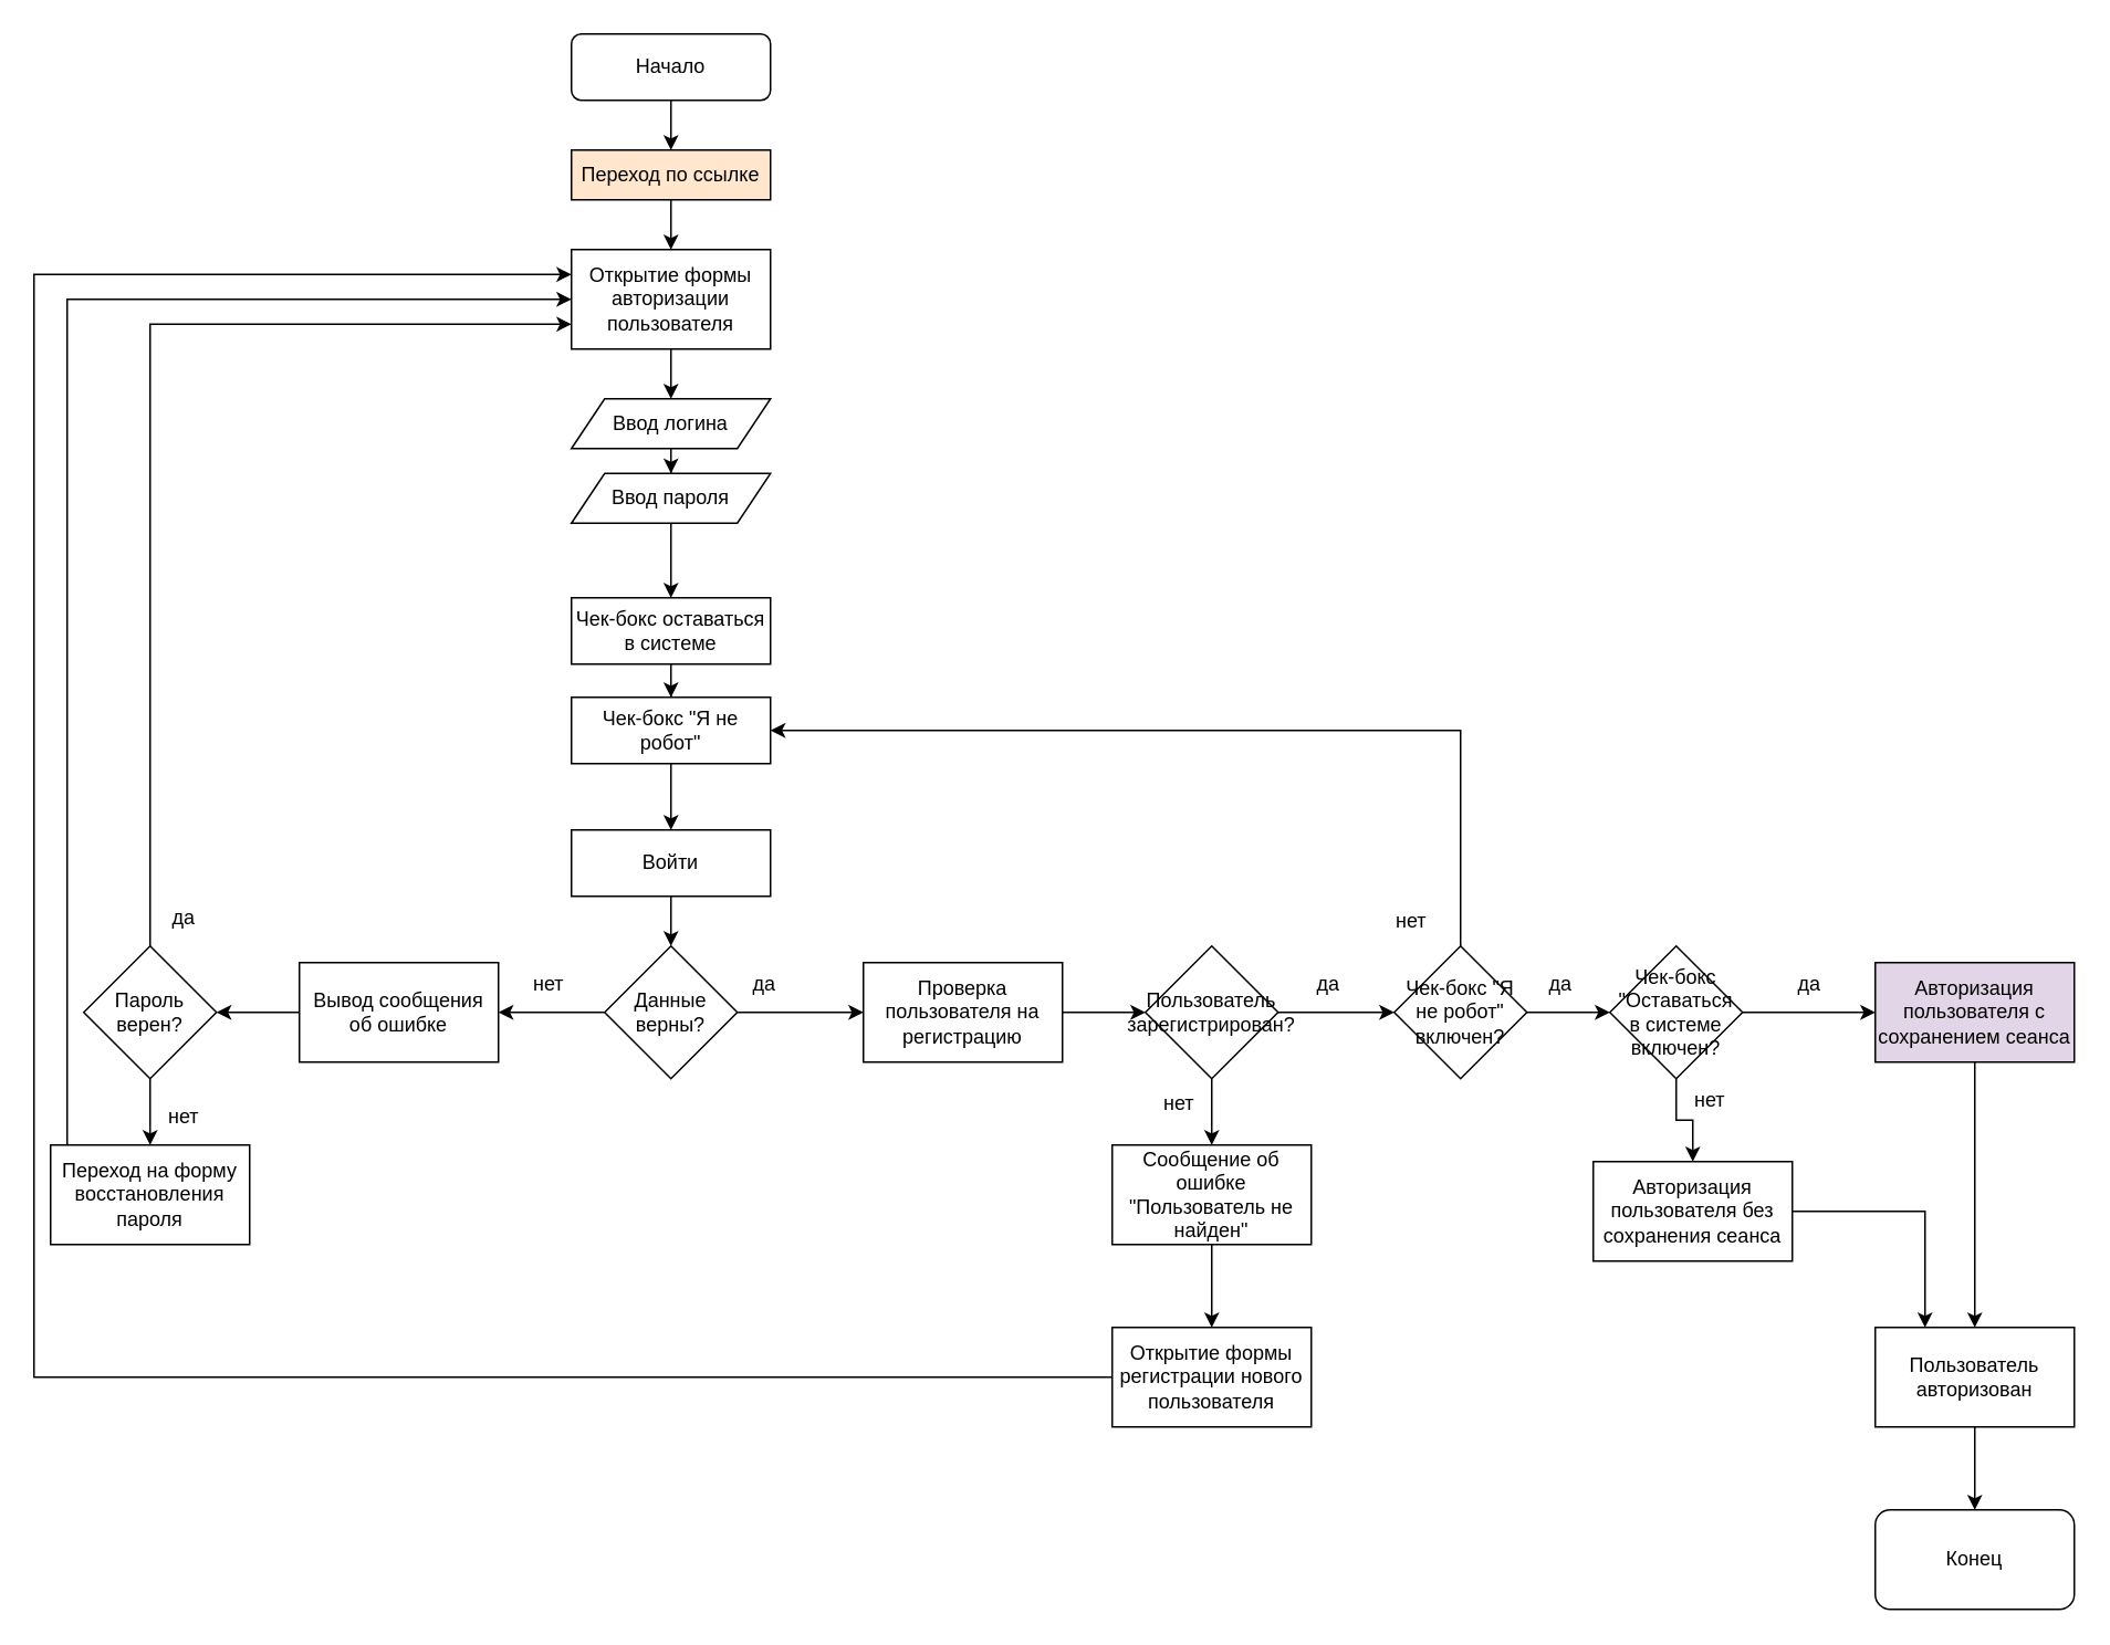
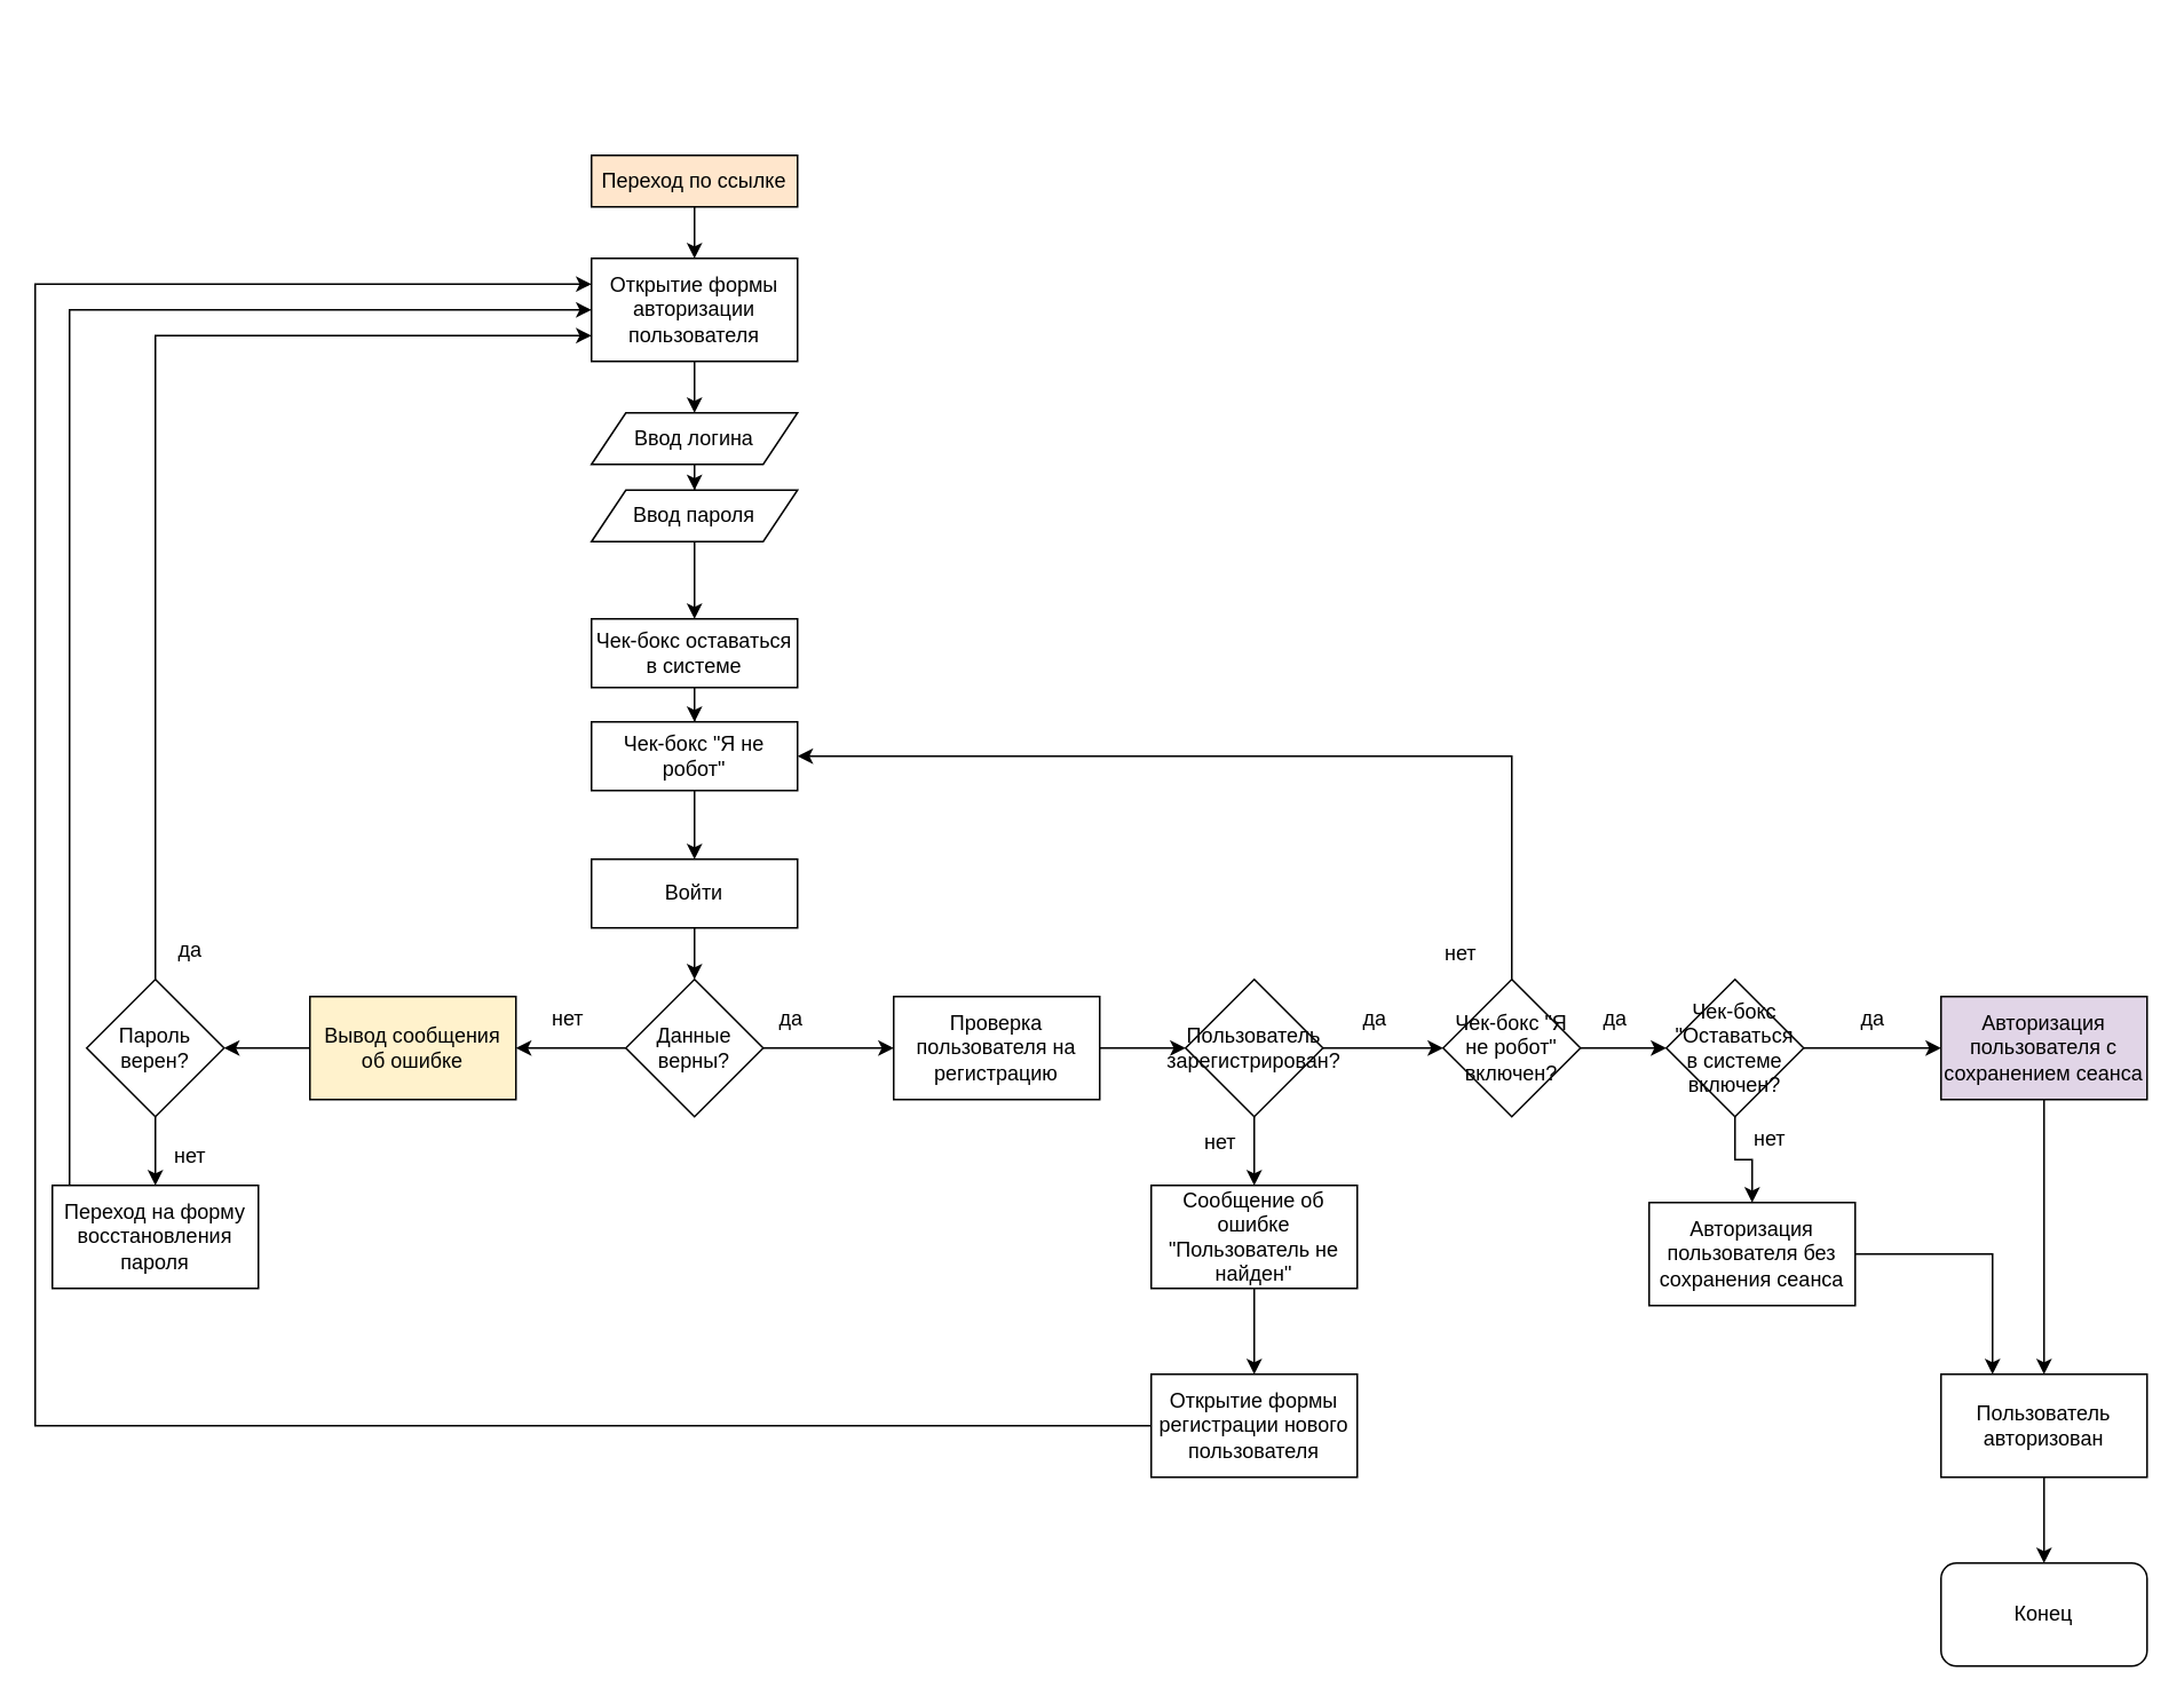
  <mxCell id="0" />
  <mxCell id="1" parent="0" />
- <mxCell id="2" style="edgeStyle=orthogonalEdgeStyle;rounded=0;orthogonalLoop=1;jettySize=auto;html=1;entryX=0.5;entryY=0;entryDx=0;entryDy=0;" edge="1" parent="1" source="3" target="5"><mxGeometry relative="1" as="geometry" /></mxCell>
- <mxCell id="3" value="Начало" style="rounded=1;whiteSpace=wrap;html=1;" vertex="1" parent="1"><mxGeometry x="344" y="20" width="120" height="40" as="geometry" /></mxCell>
  <mxCell id="4" style="edgeStyle=orthogonalEdgeStyle;rounded=0;orthogonalLoop=1;jettySize=auto;html=1;entryX=0.5;entryY=0;entryDx=0;entryDy=0;" edge="1" parent="1" source="5" target="37"><mxGeometry relative="1" as="geometry" /></mxCell>
  <mxCell id="5" value="Переход по ссылке" style="rounded=0;whiteSpace=wrap;html=1;fillColor=#ffe6cc;" vertex="1" parent="1"><mxGeometry x="344" y="90" width="120" height="30" as="geometry" /></mxCell>
  <mxCell id="6" style="edgeStyle=orthogonalEdgeStyle;rounded=0;orthogonalLoop=1;jettySize=auto;html=1;entryX=0.5;entryY=0;entryDx=0;entryDy=0;" edge="1" parent="1" source="7" target="9"><mxGeometry relative="1" as="geometry" /></mxCell>
  <mxCell id="7" value="Ввод логина" style="shape=parallelogram;perimeter=parallelogramPerimeter;whiteSpace=wrap;html=1;fixedSize=1;" vertex="1" parent="1"><mxGeometry x="344" y="240" width="120" height="30" as="geometry" /></mxCell>
  <mxCell id="8" style="edgeStyle=orthogonalEdgeStyle;rounded=0;orthogonalLoop=1;jettySize=auto;html=1;entryX=0.5;entryY=0;entryDx=0;entryDy=0;" edge="1" parent="1" source="9" target="11"><mxGeometry relative="1" as="geometry" /></mxCell>
  <mxCell id="9" value="Ввод пароля" style="shape=parallelogram;perimeter=parallelogramPerimeter;whiteSpace=wrap;html=1;fixedSize=1;" vertex="1" parent="1"><mxGeometry x="344" y="285" width="120" height="30" as="geometry" /></mxCell>
  <mxCell id="10" value="" style="edgeStyle=orthogonalEdgeStyle;rounded=0;orthogonalLoop=1;jettySize=auto;html=1;" edge="1" parent="1" source="11" target="13"><mxGeometry relative="1" as="geometry" /></mxCell>
  <mxCell id="11" value="Чек-бокс оставаться в системе" style="rounded=0;whiteSpace=wrap;html=1;" vertex="1" parent="1"><mxGeometry x="344" y="360" width="120" height="40" as="geometry" /></mxCell>
  <mxCell id="12" style="edgeStyle=orthogonalEdgeStyle;rounded=0;orthogonalLoop=1;jettySize=auto;html=1;entryX=0.5;entryY=0;entryDx=0;entryDy=0;" edge="1" parent="1" source="13" target="15"><mxGeometry relative="1" as="geometry" /></mxCell>
  <mxCell id="13" value="Чек-бокс &quot;Я не робот&quot;" style="rounded=0;whiteSpace=wrap;html=1;" vertex="1" parent="1"><mxGeometry x="344" y="420" width="120" height="40" as="geometry" /></mxCell>
  <mxCell id="14" style="edgeStyle=orthogonalEdgeStyle;rounded=0;orthogonalLoop=1;jettySize=auto;html=1;entryX=0.5;entryY=0;entryDx=0;entryDy=0;" edge="1" parent="1" source="15" target="18"><mxGeometry relative="1" as="geometry" /></mxCell>
  <mxCell id="15" value="Войти" style="rounded=0;whiteSpace=wrap;html=1;" vertex="1" parent="1"><mxGeometry x="344" y="500" width="120" height="40" as="geometry" /></mxCell>
  <mxCell id="16" value="" style="edgeStyle=orthogonalEdgeStyle;rounded=0;orthogonalLoop=1;jettySize=auto;html=1;" edge="1" parent="1" source="18" target="22"><mxGeometry relative="1" as="geometry" /></mxCell>
  <mxCell id="17" value="" style="edgeStyle=orthogonalEdgeStyle;rounded=0;orthogonalLoop=1;jettySize=auto;html=1;" edge="1" parent="1" source="18" target="20"><mxGeometry relative="1" as="geometry" /></mxCell>
  <mxCell id="18" value="Данные верны?" style="rhombus;whiteSpace=wrap;html=1;" vertex="1" parent="1"><mxGeometry x="364" y="570" width="80" height="80" as="geometry" /></mxCell>
  <mxCell id="19" value="" style="edgeStyle=orthogonalEdgeStyle;rounded=0;orthogonalLoop=1;jettySize=auto;html=1;" edge="1" parent="1" source="20" target="27"><mxGeometry relative="1" as="geometry" /></mxCell>
  <mxCell id="20" value="Проверка пользователя на регистрацию" style="rounded=0;whiteSpace=wrap;html=1;" vertex="1" parent="1"><mxGeometry x="520" y="580" width="120" height="60" as="geometry" /></mxCell>
  <mxCell id="21" value="" style="edgeStyle=orthogonalEdgeStyle;rounded=0;orthogonalLoop=1;jettySize=auto;html=1;" edge="1" parent="1" source="22" target="52"><mxGeometry relative="1" as="geometry" /></mxCell>
- <mxCell id="22" value="Вывод сообщения об ошибке" style="rounded=0;whiteSpace=wrap;html=1;" vertex="1" parent="1"><mxGeometry x="180" y="580" width="120" height="60" as="geometry" /></mxCell>
+ <mxCell id="22" value="Вывод сообщения об ошибке" style="rounded=0;whiteSpace=wrap;html=1;fillColor=#fff2cc;" vertex="1" parent="1"><mxGeometry x="180" y="580" width="120" height="60" as="geometry" /></mxCell>
  <mxCell id="23" value="нет" style="text;html=1;align=center;verticalAlign=middle;resizable=0;points=[];autosize=1;strokeColor=none;fillColor=none;" vertex="1" parent="1"><mxGeometry x="310" y="578" width="40" height="30" as="geometry" /></mxCell>
  <mxCell id="24" value="да" style="text;html=1;align=center;verticalAlign=middle;resizable=0;points=[];autosize=1;strokeColor=none;fillColor=none;" vertex="1" parent="1"><mxGeometry x="440" y="578" width="40" height="30" as="geometry" /></mxCell>
  <mxCell id="25" value="" style="edgeStyle=orthogonalEdgeStyle;rounded=0;orthogonalLoop=1;jettySize=auto;html=1;" edge="1" parent="1" source="27" target="30"><mxGeometry relative="1" as="geometry" /></mxCell>
  <mxCell id="26" style="edgeStyle=orthogonalEdgeStyle;rounded=0;orthogonalLoop=1;jettySize=auto;html=1;entryX=0.5;entryY=0;entryDx=0;entryDy=0;" edge="1" parent="1" source="27" target="41"><mxGeometry relative="1" as="geometry" /></mxCell>
  <mxCell id="27" value="Пользователь зарегистрирован?" style="rhombus;whiteSpace=wrap;html=1;" vertex="1" parent="1"><mxGeometry x="690" y="570" width="80" height="80" as="geometry" /></mxCell>
  <mxCell id="28" value="" style="edgeStyle=orthogonalEdgeStyle;rounded=0;orthogonalLoop=1;jettySize=auto;html=1;" edge="1" parent="1" source="30" target="33"><mxGeometry relative="1" as="geometry" /></mxCell>
  <mxCell id="29" style="edgeStyle=orthogonalEdgeStyle;rounded=0;orthogonalLoop=1;jettySize=auto;html=1;entryX=1;entryY=0.5;entryDx=0;entryDy=0;" edge="1" parent="1" source="30" target="13"><mxGeometry relative="1" as="geometry"><Array as="points"><mxPoint x="880" y="440" /></Array></mxGeometry></mxCell>
  <mxCell id="30" value="Чек-бокс &quot;Я не робот&quot; включен?" style="rhombus;whiteSpace=wrap;html=1;" vertex="1" parent="1"><mxGeometry x="840" y="570" width="80" height="80" as="geometry" /></mxCell>
  <mxCell id="31" value="" style="edgeStyle=orthogonalEdgeStyle;rounded=0;orthogonalLoop=1;jettySize=auto;html=1;" edge="1" parent="1" source="33" target="45"><mxGeometry relative="1" as="geometry" /></mxCell>
  <mxCell id="32" value="" style="edgeStyle=orthogonalEdgeStyle;rounded=0;orthogonalLoop=1;jettySize=auto;html=1;" edge="1" parent="1" source="33" target="48"><mxGeometry relative="1" as="geometry" /></mxCell>
  <mxCell id="33" value="Чек-бокс &quot;Оставаться в системе включен?" style="rhombus;whiteSpace=wrap;html=1;" vertex="1" parent="1"><mxGeometry x="970" y="570" width="80" height="80" as="geometry" /></mxCell>
  <mxCell id="34" value="да" style="text;html=1;align=center;verticalAlign=middle;resizable=0;points=[];autosize=1;strokeColor=none;fillColor=none;" vertex="1" parent="1"><mxGeometry x="780" y="578" width="40" height="30" as="geometry" /></mxCell>
  <mxCell id="35" value="да" style="text;html=1;align=center;verticalAlign=middle;resizable=0;points=[];autosize=1;strokeColor=none;fillColor=none;" vertex="1" parent="1"><mxGeometry x="920" y="578" width="40" height="30" as="geometry" /></mxCell>
  <mxCell id="36" style="edgeStyle=orthogonalEdgeStyle;rounded=0;orthogonalLoop=1;jettySize=auto;html=1;entryX=0.5;entryY=0;entryDx=0;entryDy=0;" edge="1" parent="1" source="37" target="7"><mxGeometry relative="1" as="geometry" /></mxCell>
  <mxCell id="37" value="Открытие формы авторизации пользователя" style="rounded=0;whiteSpace=wrap;html=1;" vertex="1" parent="1"><mxGeometry x="344" y="150" width="120" height="60" as="geometry" /></mxCell>
  <mxCell id="38" style="edgeStyle=orthogonalEdgeStyle;rounded=0;orthogonalLoop=1;jettySize=auto;html=1;entryX=0;entryY=0.25;entryDx=0;entryDy=0;" edge="1" parent="1" source="39" target="37"><mxGeometry relative="1" as="geometry"><Array as="points"><mxPoint x="20" y="830" /><mxPoint x="20" y="165" /></Array></mxGeometry></mxCell>
  <mxCell id="39" value="Открытие формы регистрации нового пользователя" style="rounded=0;whiteSpace=wrap;html=1;" vertex="1" parent="1"><mxGeometry x="670" y="800" width="120" height="60" as="geometry" /></mxCell>
  <mxCell id="40" value="" style="edgeStyle=orthogonalEdgeStyle;rounded=0;orthogonalLoop=1;jettySize=auto;html=1;" edge="1" parent="1" source="41" target="39"><mxGeometry relative="1" as="geometry" /></mxCell>
  <mxCell id="41" value="Сообщение об ошибке &quot;Пользователь не найден&quot;" style="rounded=0;whiteSpace=wrap;html=1;" vertex="1" parent="1"><mxGeometry x="670" y="690" width="120" height="60" as="geometry" /></mxCell>
  <mxCell id="42" value="нет" style="text;html=1;align=center;verticalAlign=middle;resizable=0;points=[];autosize=1;strokeColor=none;fillColor=none;" vertex="1" parent="1"><mxGeometry x="690" y="650" width="40" height="30" as="geometry" /></mxCell>
  <mxCell id="43" value="нет" style="text;html=1;align=center;verticalAlign=middle;resizable=0;points=[];autosize=1;strokeColor=none;fillColor=none;" vertex="1" parent="1"><mxGeometry x="830" y="540" width="40" height="30" as="geometry" /></mxCell>
  <mxCell id="44" style="edgeStyle=orthogonalEdgeStyle;rounded=0;orthogonalLoop=1;jettySize=auto;html=1;entryX=0.5;entryY=0;entryDx=0;entryDy=0;" edge="1" parent="1" source="45" target="58"><mxGeometry relative="1" as="geometry" /></mxCell>
  <mxCell id="45" value="Авторизация пользователя с сохранением сеанса" style="rounded=0;whiteSpace=wrap;html=1;fillColor=#e1d5e7;" vertex="1" parent="1"><mxGeometry x="1130" y="580" width="120" height="60" as="geometry" /></mxCell>
  <mxCell id="46" value="да" style="text;html=1;align=center;verticalAlign=middle;resizable=0;points=[];autosize=1;strokeColor=none;fillColor=none;" vertex="1" parent="1"><mxGeometry x="1070" y="578" width="40" height="30" as="geometry" /></mxCell>
  <mxCell id="47" style="edgeStyle=orthogonalEdgeStyle;rounded=0;orthogonalLoop=1;jettySize=auto;html=1;entryX=0.25;entryY=0;entryDx=0;entryDy=0;" edge="1" parent="1" source="48" target="58"><mxGeometry relative="1" as="geometry" /></mxCell>
  <mxCell id="48" value="Авторизация пользователя без сохранения сеанса" style="rounded=0;whiteSpace=wrap;html=1;" vertex="1" parent="1"><mxGeometry x="960" y="700" width="120" height="60" as="geometry" /></mxCell>
  <mxCell id="49" value="нет" style="text;html=1;align=center;verticalAlign=middle;resizable=0;points=[];autosize=1;strokeColor=none;fillColor=none;" vertex="1" parent="1"><mxGeometry x="1010" y="648" width="40" height="30" as="geometry" /></mxCell>
  <mxCell id="50" value="" style="edgeStyle=orthogonalEdgeStyle;rounded=0;orthogonalLoop=1;jettySize=auto;html=1;" edge="1" parent="1" source="52" target="55"><mxGeometry relative="1" as="geometry" /></mxCell>
  <mxCell id="51" style="edgeStyle=orthogonalEdgeStyle;rounded=0;orthogonalLoop=1;jettySize=auto;html=1;entryX=0;entryY=0.75;entryDx=0;entryDy=0;" edge="1" parent="1" source="52" target="37"><mxGeometry relative="1" as="geometry"><Array as="points"><mxPoint x="90" y="195" /></Array></mxGeometry></mxCell>
  <mxCell id="52" value="Пароль верен?" style="rhombus;whiteSpace=wrap;html=1;" vertex="1" parent="1"><mxGeometry x="50" y="570" width="80" height="80" as="geometry" /></mxCell>
  <mxCell id="53" value="да" style="text;html=1;align=center;verticalAlign=middle;resizable=0;points=[];autosize=1;strokeColor=none;fillColor=none;" vertex="1" parent="1"><mxGeometry x="90" y="538" width="40" height="30" as="geometry" /></mxCell>
  <mxCell id="54" style="edgeStyle=orthogonalEdgeStyle;rounded=0;orthogonalLoop=1;jettySize=auto;html=1;entryX=0;entryY=0.5;entryDx=0;entryDy=0;" edge="1" parent="1" source="55" target="37"><mxGeometry relative="1" as="geometry"><Array as="points"><mxPoint x="40" y="180" /></Array></mxGeometry></mxCell>
  <mxCell id="55" value="Переход на форму восстановления пароля" style="rounded=0;whiteSpace=wrap;html=1;" vertex="1" parent="1"><mxGeometry x="30" y="690" width="120" height="60" as="geometry" /></mxCell>
  <mxCell id="56" value="нет" style="text;html=1;align=center;verticalAlign=middle;resizable=0;points=[];autosize=1;strokeColor=none;fillColor=none;" vertex="1" parent="1"><mxGeometry x="90" y="658" width="40" height="30" as="geometry" /></mxCell>
  <mxCell id="57" value="" style="edgeStyle=orthogonalEdgeStyle;rounded=0;orthogonalLoop=1;jettySize=auto;html=1;" edge="1" parent="1" source="58" target="59"><mxGeometry relative="1" as="geometry" /></mxCell>
  <mxCell id="58" value="Пользователь авторизован" style="rounded=0;whiteSpace=wrap;html=1;" vertex="1" parent="1"><mxGeometry x="1130" y="800" width="120" height="60" as="geometry" /></mxCell>
  <mxCell id="59" value="Конец" style="rounded=1;whiteSpace=wrap;html=1;" vertex="1" parent="1"><mxGeometry x="1130" y="910" width="120" height="60" as="geometry" /></mxCell>
